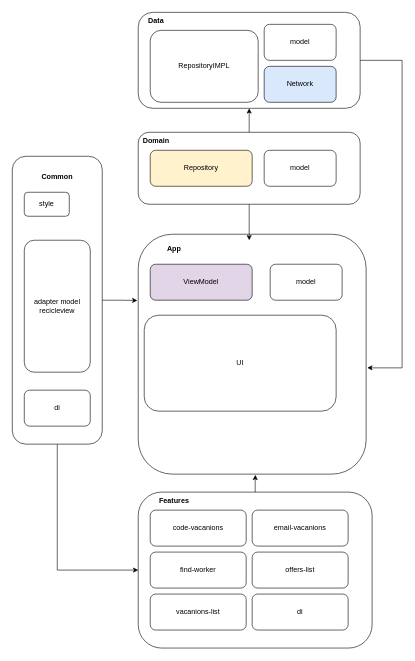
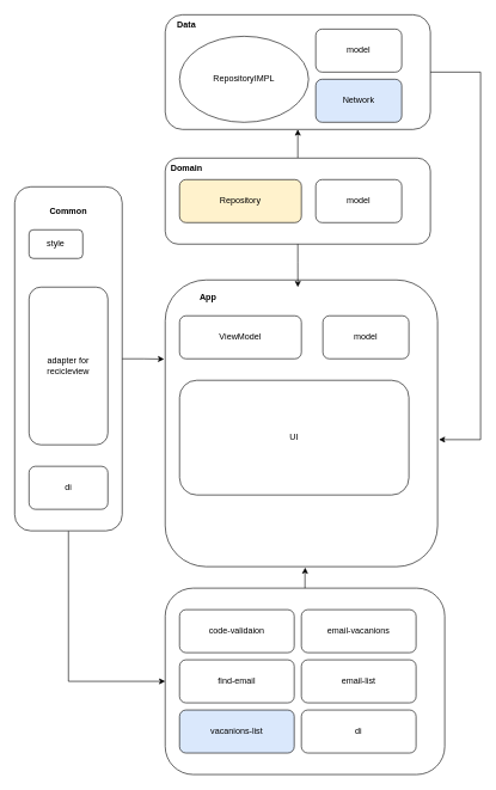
  <mxCell id="0" />
  <mxCell id="1" parent="0" />
  <mxCell id="2" value="" style="rounded=1;whiteSpace=wrap;html=1;" vertex="1" parent="1"><mxGeometry x="230" y="20" width="370" height="160" as="geometry" /></mxCell>
  <mxCell id="3" value="&lt;b&gt;Data&lt;/b&gt;" style="text;html=1;align=center;verticalAlign=middle;whiteSpace=wrap;rounded=0;" vertex="1" parent="1"><mxGeometry x="230" y="20" width="60" height="30" as="geometry" /></mxCell>
  <mxCell id="4" style="edgeStyle=orthogonalEdgeStyle;rounded=0;orthogonalLoop=1;jettySize=auto;html=1;entryX=0.5;entryY=1;entryDx=0;entryDy=0;" edge="1" parent="1" source="5" target="2"><mxGeometry relative="1" as="geometry" /></mxCell>
  <mxCell id="5" value="" style="rounded=1;whiteSpace=wrap;html=1;" vertex="1" parent="1"><mxGeometry x="230" y="220" width="370" height="120" as="geometry" /></mxCell>
  <mxCell id="6" value="&lt;b&gt;Domain&lt;/b&gt;" style="text;html=1;align=center;verticalAlign=middle;whiteSpace=wrap;rounded=0;" vertex="1" parent="1"><mxGeometry x="230" y="220" width="60" height="30" as="geometry" /></mxCell>
  <mxCell id="7" value="Network" style="rounded=1;whiteSpace=wrap;html=1;fillColor=#dae8fc;" vertex="1" parent="1"><mxGeometry x="440" y="110" width="120" height="60" as="geometry" /></mxCell>
  <mxCell id="8" value="Repository" style="rounded=1;whiteSpace=wrap;html=1;fillColor=#fff2cc;" vertex="1" parent="1"><mxGeometry x="250" y="250" width="170" height="60" as="geometry" /></mxCell>
  <mxCell id="9" value="model" style="rounded=1;whiteSpace=wrap;html=1;" vertex="1" parent="1"><mxGeometry x="440" y="250" width="120" height="60" as="geometry" /></mxCell>
  <mxCell id="10" value="model" style="rounded=1;whiteSpace=wrap;html=1;" vertex="1" parent="1"><mxGeometry x="440" y="40" width="120" height="60" as="geometry" /></mxCell>
- <mxCell id="11" value="RepositoryIMPL" style="rounded=1;whiteSpace=wrap;html=1;" vertex="1" parent="1"><mxGeometry x="250" y="50" width="180" height="120" as="geometry" /></mxCell>
+ <mxCell id="11" value="RepositoryIMPL" style="ellipse;whiteSpace=wrap;html=1;" vertex="1" parent="1"><mxGeometry x="250" y="50" width="180" height="120" as="geometry" /></mxCell>
  <mxCell id="12" value="" style="rounded=1;whiteSpace=wrap;html=1;" vertex="1" parent="1"><mxGeometry x="230" y="390" width="380" height="400" as="geometry" /></mxCell>
  <mxCell id="13" value="&lt;b&gt;App&lt;/b&gt;" style="text;html=1;align=center;verticalAlign=middle;whiteSpace=wrap;rounded=0;" vertex="1" parent="1"><mxGeometry x="260" y="400" width="60" height="30" as="geometry" /></mxCell>
- <mxCell id="14" value="ViewModel" style="rounded=1;whiteSpace=wrap;html=1;fillColor=#e1d5e7;" vertex="1" parent="1"><mxGeometry x="250" y="440" width="170" height="60" as="geometry" /></mxCell>
- <mxCell id="15" value="UI" style="rounded=1;whiteSpace=wrap;html=1;" vertex="1" parent="1"><mxGeometry x="240" y="525" width="320" height="160" as="geometry" /></mxCell>
+ <mxCell id="14" value="ViewModel" style="rounded=1;whiteSpace=wrap;html=1;" vertex="1" parent="1"><mxGeometry x="250" y="440" width="170" height="60" as="geometry" /></mxCell>
+ <mxCell id="15" value="UI" style="rounded=1;whiteSpace=wrap;html=1;" vertex="1" parent="1"><mxGeometry x="250" y="530" width="320" height="160" as="geometry" /></mxCell>
  <mxCell id="16" value="model" style="rounded=1;whiteSpace=wrap;html=1;" vertex="1" parent="1"><mxGeometry x="450" y="440" width="120" height="60" as="geometry" /></mxCell>
  <mxCell id="17" value="" style="rounded=1;whiteSpace=wrap;html=1;" vertex="1" parent="1"><mxGeometry x="230" y="820" width="390" height="260" as="geometry" /></mxCell>
- <mxCell id="18" value="&lt;b&gt;Features&lt;/b&gt;" style="text;html=1;align=center;verticalAlign=middle;whiteSpace=wrap;rounded=0;" vertex="1" parent="1"><mxGeometry x="260" y="820" width="60" height="30" as="geometry" /></mxCell>
- <mxCell id="19" value="code-vacanions" style="rounded=1;whiteSpace=wrap;html=1;" vertex="1" parent="1"><mxGeometry x="250" y="850" width="160" height="60" as="geometry" /></mxCell>
+ <mxCell id="19" value="code-validaion" style="rounded=1;whiteSpace=wrap;html=1;" vertex="1" parent="1"><mxGeometry x="250" y="850" width="160" height="60" as="geometry" /></mxCell>
  <mxCell id="20" value="email-vacanions" style="rounded=1;whiteSpace=wrap;html=1;" vertex="1" parent="1"><mxGeometry x="420" y="850" width="160" height="60" as="geometry" /></mxCell>
- <mxCell id="21" value="find-worker" style="rounded=1;whiteSpace=wrap;html=1;" vertex="1" parent="1"><mxGeometry x="250" y="920" width="160" height="60" as="geometry" /></mxCell>
- <mxCell id="22" value="offers-list" style="rounded=1;whiteSpace=wrap;html=1;" vertex="1" parent="1"><mxGeometry x="420" y="920" width="160" height="60" as="geometry" /></mxCell>
- <mxCell id="23" value="vacanions-list" style="rounded=1;whiteSpace=wrap;html=1;" vertex="1" parent="1"><mxGeometry x="250" y="990" width="160" height="60" as="geometry" /></mxCell>
+ <mxCell id="21" value="find-email" style="rounded=1;whiteSpace=wrap;html=1;" vertex="1" parent="1"><mxGeometry x="250" y="920" width="160" height="60" as="geometry" /></mxCell>
+ <mxCell id="22" value="email-list" style="rounded=1;whiteSpace=wrap;html=1;" vertex="1" parent="1"><mxGeometry x="420" y="920" width="160" height="60" as="geometry" /></mxCell>
+ <mxCell id="23" value="vacanions-list" style="rounded=1;whiteSpace=wrap;html=1;fillColor=#dae8fc;" vertex="1" parent="1"><mxGeometry x="250" y="990" width="160" height="60" as="geometry" /></mxCell>
  <mxCell id="24" style="edgeStyle=orthogonalEdgeStyle;rounded=0;orthogonalLoop=1;jettySize=auto;html=1;entryX=0;entryY=0.5;entryDx=0;entryDy=0;" edge="1" parent="1" source="25" target="17"><mxGeometry relative="1" as="geometry"><Array as="points"><mxPoint x="95" y="950" /></Array></mxGeometry></mxCell>
  <mxCell id="25" value="" style="rounded=1;whiteSpace=wrap;html=1;" vertex="1" parent="1"><mxGeometry x="20" y="260" width="150" height="480" as="geometry" /></mxCell>
  <mxCell id="26" value="&lt;b&gt;Common&lt;/b&gt;" style="text;html=1;align=center;verticalAlign=middle;whiteSpace=wrap;rounded=0;" vertex="1" parent="1"><mxGeometry x="65" y="280" width="60" height="30" as="geometry" /></mxCell>
  <mxCell id="27" value="style" style="rounded=1;whiteSpace=wrap;html=1;" vertex="1" parent="1"><mxGeometry x="40" y="320" width="75" height="40" as="geometry" /></mxCell>
- <mxCell id="28" value="adapter model recicleview" style="rounded=1;whiteSpace=wrap;html=1;" vertex="1" parent="1"><mxGeometry x="40" y="400" width="110" height="220" as="geometry" /></mxCell>
+ <mxCell id="28" value="adapter for recicleview" style="rounded=1;whiteSpace=wrap;html=1;" vertex="1" parent="1"><mxGeometry x="40" y="400" width="110" height="220" as="geometry" /></mxCell>
  <mxCell id="29" style="edgeStyle=orthogonalEdgeStyle;rounded=0;orthogonalLoop=1;jettySize=auto;html=1;entryX=0.487;entryY=0.025;entryDx=0;entryDy=0;entryPerimeter=0;" edge="1" parent="1" source="5" target="12"><mxGeometry relative="1" as="geometry" /></mxCell>
  <mxCell id="30" style="edgeStyle=orthogonalEdgeStyle;rounded=0;orthogonalLoop=1;jettySize=auto;html=1;entryX=0.514;entryY=1.003;entryDx=0;entryDy=0;entryPerimeter=0;" edge="1" parent="1" source="17" target="12"><mxGeometry relative="1" as="geometry" /></mxCell>
  <mxCell id="31" style="edgeStyle=orthogonalEdgeStyle;rounded=0;orthogonalLoop=1;jettySize=auto;html=1;entryX=-0.004;entryY=0.276;entryDx=0;entryDy=0;entryPerimeter=0;" edge="1" parent="1" source="25" target="12"><mxGeometry relative="1" as="geometry" /></mxCell>
  <mxCell id="32" style="edgeStyle=orthogonalEdgeStyle;rounded=0;orthogonalLoop=1;jettySize=auto;html=1;entryX=1.005;entryY=0.557;entryDx=0;entryDy=0;entryPerimeter=0;" edge="1" parent="1" source="2" target="12"><mxGeometry relative="1" as="geometry"><Array as="points"><mxPoint x="670" y="100" /><mxPoint x="670" y="613" /></Array></mxGeometry></mxCell>
  <mxCell id="33" value="di" style="rounded=1;whiteSpace=wrap;html=1;" vertex="1" parent="1"><mxGeometry x="420" y="990" width="160" height="60" as="geometry" /></mxCell>
  <mxCell id="34" value="di" style="rounded=1;whiteSpace=wrap;html=1;" vertex="1" parent="1"><mxGeometry x="40" y="650" width="110" height="60" as="geometry" /></mxCell>
